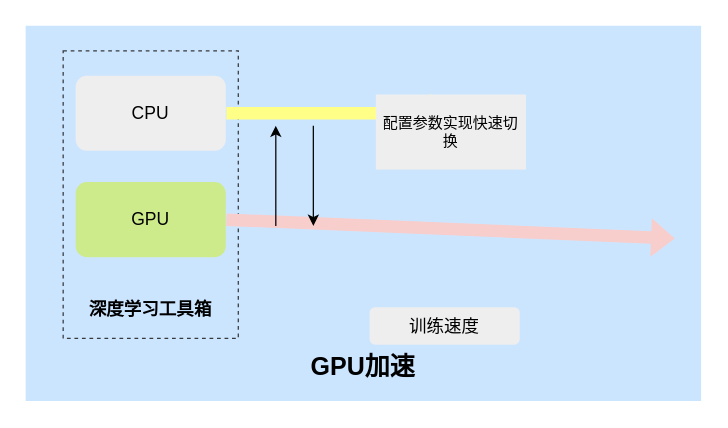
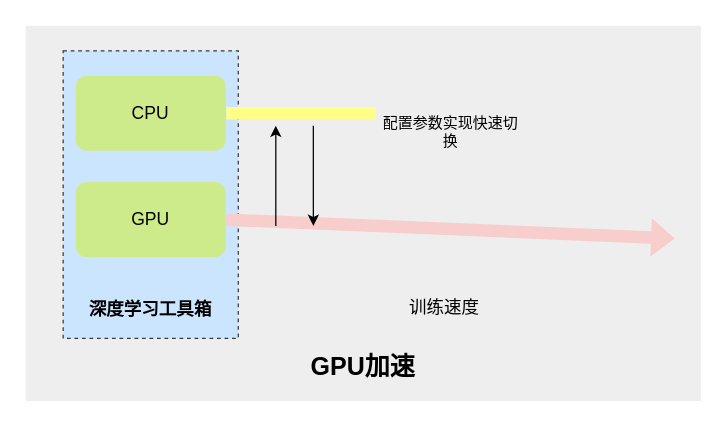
  <mxCell id="0" />
  <mxCell id="1" parent="0" />
- <mxCell id="2" value="&lt;br&gt;&lt;br&gt;&lt;br&gt;&lt;br&gt;&lt;br&gt;&lt;br&gt;&lt;br&gt;&lt;br&gt;&lt;br&gt;&lt;br&gt;&lt;br&gt;&lt;br&gt;&lt;br&gt;&lt;br&gt;&lt;br&gt;&lt;br&gt;&lt;br&gt;&lt;font style=&quot;font-size: 20px&quot;&gt;&lt;b&gt;GPU加速&lt;/b&gt;&lt;/font&gt;" style="rounded=0;whiteSpace=wrap;html=1;strokeColor=none;fillColor=#cce5ff;" parent="1" vertex="1"><mxGeometry x="20" y="20" width="540" height="300" as="geometry" /></mxCell>
+ <mxCell id="2" value="&lt;br&gt;&lt;br&gt;&lt;br&gt;&lt;br&gt;&lt;br&gt;&lt;br&gt;&lt;br&gt;&lt;br&gt;&lt;br&gt;&lt;br&gt;&lt;br&gt;&lt;br&gt;&lt;br&gt;&lt;br&gt;&lt;br&gt;&lt;br&gt;&lt;br&gt;&lt;font style=&quot;font-size: 20px&quot;&gt;&lt;b&gt;GPU加速&lt;/b&gt;&lt;/font&gt;" style="rounded=0;whiteSpace=wrap;html=1;strokeColor=none;fillColor=#eeeeee;" parent="1" vertex="1"><mxGeometry x="20" y="20" width="540" height="300" as="geometry" /></mxCell>
  <mxCell id="3" value="&lt;b&gt;&lt;br&gt;&lt;br&gt;&lt;br&gt;&lt;br&gt;&lt;br&gt;&lt;br&gt;&lt;br&gt;&lt;br&gt;&lt;br&gt;&lt;br&gt;&lt;br&gt;深度学习工具箱&lt;/b&gt;" style="rounded=0;whiteSpace=wrap;html=1;strokeColor=#36393d;fontSize=14;dashed=1;fillColor=#cce5ff;" parent="1" vertex="1"><mxGeometry x="50" y="40" width="140" height="230" as="geometry" /></mxCell>
- <mxCell id="4" value="CPU" style="rounded=1;whiteSpace=wrap;html=1;fontSize=14;fillColor=#eeeeee;strokeColor=none;" parent="1" vertex="1"><mxGeometry x="60" y="60" width="120" height="60" as="geometry" /></mxCell>
+ <mxCell id="4" value="CPU" style="rounded=1;whiteSpace=wrap;html=1;fontSize=14;fillColor=#cdeb8b;strokeColor=none;" parent="1" vertex="1"><mxGeometry x="60" y="60" width="120" height="60" as="geometry" /></mxCell>
  <mxCell id="5" value="GPU" style="rounded=1;whiteSpace=wrap;html=1;fontSize=14;fillColor=#cdeb8b;strokeColor=none;" parent="1" vertex="1"><mxGeometry x="60" y="145" width="120" height="60" as="geometry" /></mxCell>
  <mxCell id="6" value="" style="shape=flexArrow;endArrow=classic;html=1;entryX=0.635;entryY=0.233;entryDx=0;entryDy=0;entryPerimeter=0;fillColor=#ffff88;strokeColor=none;" parent="1" target="2" edge="1"><mxGeometry width="50" height="50" relative="1" as="geometry"><mxPoint x="180" y="90" as="sourcePoint" /><mxPoint x="230" y="40" as="targetPoint" /></mxGeometry></mxCell>
  <mxCell id="7" value="" style="shape=flexArrow;endArrow=classic;html=1;entryX=0.962;entryY=0.567;entryDx=0;entryDy=0;entryPerimeter=0;exitX=1;exitY=0.5;exitDx=0;exitDy=0;fillColor=#f8cecc;strokeColor=none;" parent="1" source="5" target="2" edge="1"><mxGeometry width="50" height="50" relative="1" as="geometry"><mxPoint x="180" y="220" as="sourcePoint" /><mxPoint x="230" y="170" as="targetPoint" /></mxGeometry></mxCell>
- <mxCell id="8" value="训练速度" style="rounded=1;whiteSpace=wrap;html=1;strokeColor=none;fontSize=14;fillColor=#eeeeee;" parent="1" vertex="1"><mxGeometry x="295" y="245" width="120" height="30" as="geometry" /></mxCell>
+ <mxCell id="8" value="训练速度" style="rounded=1;whiteSpace=wrap;html=1;strokeColor=none;fontSize=14;fillColor=#eeeeee;" parent="1" vertex="1"><mxGeometry x="295" y="230" width="120" height="30" as="geometry" /></mxCell>
  <mxCell id="9" value="" style="endArrow=classic;html=1;" parent="1" edge="1"><mxGeometry width="50" height="50" relative="1" as="geometry"><mxPoint x="220" y="180" as="sourcePoint" /><mxPoint x="220" y="100" as="targetPoint" /></mxGeometry></mxCell>
  <mxCell id="10" value="" style="endArrow=classic;html=1;" parent="1" edge="1"><mxGeometry width="50" height="50" relative="1" as="geometry"><mxPoint x="250" y="100" as="sourcePoint" /><mxPoint x="250" y="180" as="targetPoint" /></mxGeometry></mxCell>
  <mxCell id="11" value="配置参数实现快速切换" style="rounded=0;whiteSpace=wrap;html=1;fillColor=#eeeeee;strokeColor=none;" parent="1" vertex="1"><mxGeometry x="300" y="75" width="120" height="60" as="geometry" /></mxCell>
